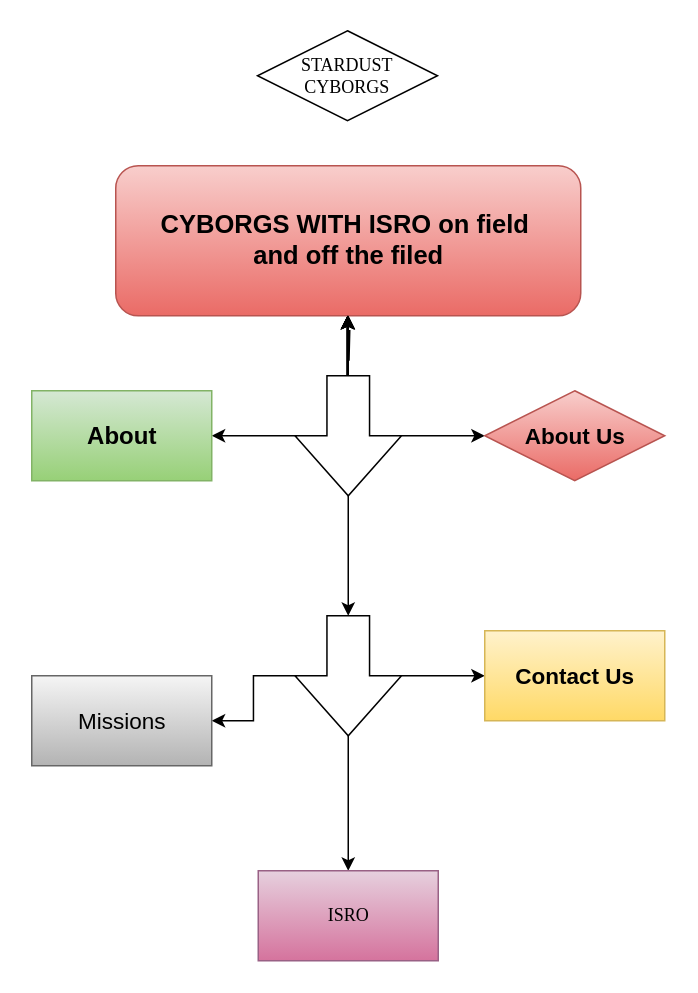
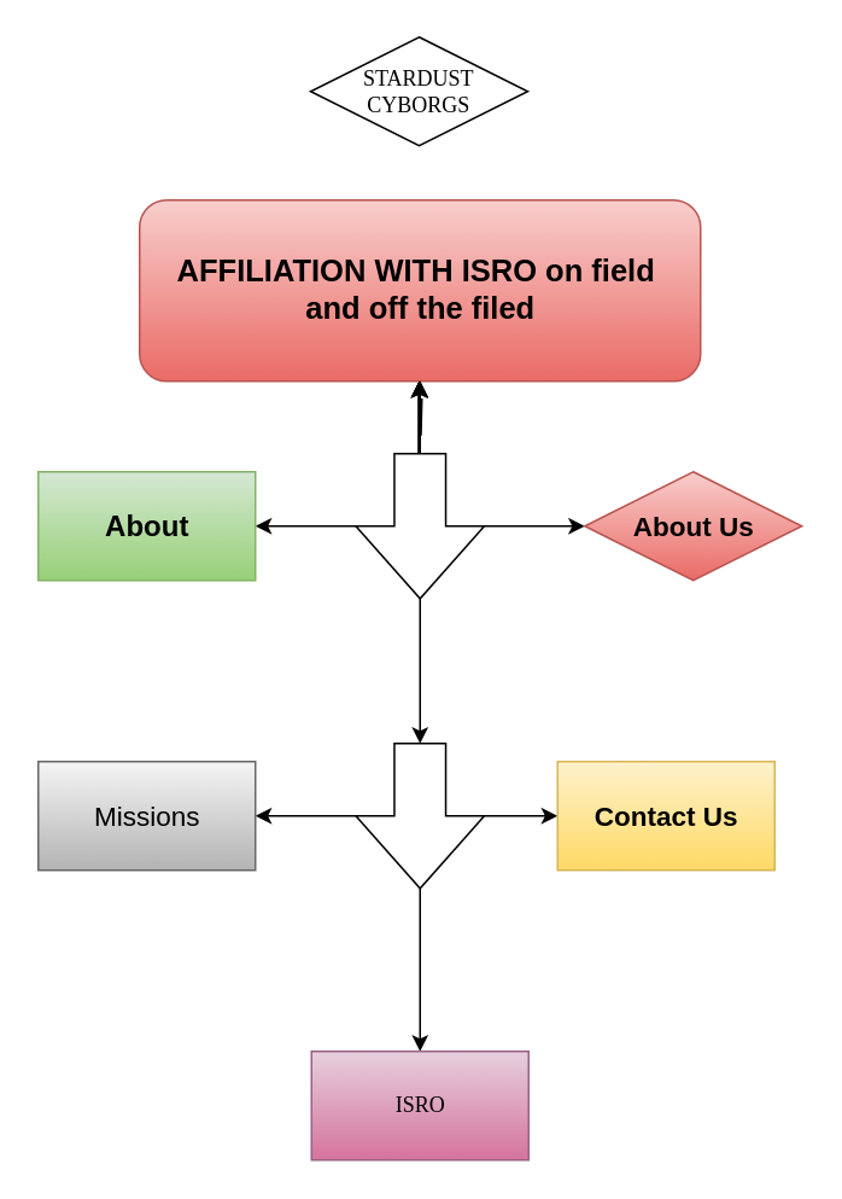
  <mxCell id="0" />
  <mxCell id="1" parent="0" />
  <mxCell id="2" value="&lt;font face=&quot;Verdana&quot;&gt;STARDUST CYBORGS&lt;/font&gt;" style="rhombus;whiteSpace=wrap;html=1;" vertex="1" parent="1"><mxGeometry x="171" y="20" width="120" height="60" as="geometry" /></mxCell>
- <mxCell id="3" value="&lt;b&gt;&lt;font style=&quot;font-size: 17px;&quot;&gt;CYBORGS WITH ISRO on field&amp;nbsp;&lt;/font&gt;&lt;/b&gt;&lt;div&gt;&lt;b&gt;&lt;font style=&quot;font-size: 17px;&quot;&gt;and off the filed&lt;/font&gt;&lt;/b&gt;&lt;/div&gt;" style="whiteSpace=wrap;html=1;rounded=1;fillColor=#f8cecc;strokeColor=#b85450;gradientColor=#ea6b66;" vertex="1" parent="1"><mxGeometry x="76.5" y="110" width="310" height="100" as="geometry" /></mxCell>
+ <mxCell id="3" value="&lt;b&gt;&lt;font style=&quot;font-size: 17px;&quot;&gt;AFFILIATION WITH ISRO on field&amp;nbsp;&lt;/font&gt;&lt;/b&gt;&lt;div&gt;&lt;b&gt;&lt;font style=&quot;font-size: 17px;&quot;&gt;and off the filed&lt;/font&gt;&lt;/b&gt;&lt;/div&gt;" style="whiteSpace=wrap;html=1;rounded=1;fillColor=#f8cecc;strokeColor=#b85450;gradientColor=#ea6b66;" vertex="1" parent="1"><mxGeometry x="76.5" y="110" width="310" height="100" as="geometry" /></mxCell>
  <mxCell id="4" value="" style="edgeStyle=orthogonalEdgeStyle;rounded=0;orthogonalLoop=1;jettySize=auto;html=1;" edge="1" parent="1" target="3"><mxGeometry relative="1" as="geometry"><mxPoint x="232" y="240" as="sourcePoint" /></mxGeometry></mxCell>
  <mxCell id="5" value="" style="edgeStyle=orthogonalEdgeStyle;rounded=0;orthogonalLoop=1;jettySize=auto;html=1;" edge="1" parent="1" target="3"><mxGeometry relative="1" as="geometry"><mxPoint x="231" y="250" as="sourcePoint" /></mxGeometry></mxCell>
  <mxCell id="6" value="" style="edgeStyle=orthogonalEdgeStyle;rounded=0;orthogonalLoop=1;jettySize=auto;html=1;" edge="1" parent="1" target="3"><mxGeometry relative="1" as="geometry"><mxPoint x="231" y="250" as="sourcePoint" /></mxGeometry></mxCell>
  <mxCell id="7" value="" style="edgeStyle=orthogonalEdgeStyle;rounded=0;orthogonalLoop=1;jettySize=auto;html=1;" edge="1" parent="1" target="3"><mxGeometry relative="1" as="geometry"><mxPoint x="231" y="250" as="sourcePoint" /></mxGeometry></mxCell>
  <mxCell id="8" value="" style="edgeStyle=orthogonalEdgeStyle;rounded=0;orthogonalLoop=1;jettySize=auto;html=1;" edge="1" parent="1" target="3"><mxGeometry relative="1" as="geometry"><mxPoint x="231" y="250" as="sourcePoint" /></mxGeometry></mxCell>
  <mxCell id="9" value="" style="edgeStyle=orthogonalEdgeStyle;rounded=0;orthogonalLoop=1;jettySize=auto;html=1;" edge="1" parent="1" target="3"><mxGeometry relative="1" as="geometry"><mxPoint x="231" y="250" as="sourcePoint" /></mxGeometry></mxCell>
  <mxCell id="10" value="" style="edgeStyle=orthogonalEdgeStyle;rounded=0;orthogonalLoop=1;jettySize=auto;html=1;" edge="1" parent="1" target="3"><mxGeometry relative="1" as="geometry"><mxPoint x="231" y="250" as="sourcePoint" /></mxGeometry></mxCell>
  <mxCell id="11" value="" style="edgeStyle=orthogonalEdgeStyle;rounded=0;orthogonalLoop=1;jettySize=auto;html=1;" edge="1" parent="1" source="16" target="3"><mxGeometry relative="1" as="geometry" /></mxCell>
  <mxCell id="12" value="" style="edgeStyle=orthogonalEdgeStyle;rounded=0;orthogonalLoop=1;jettySize=auto;html=1;" edge="1" parent="1" source="16" target="3"><mxGeometry relative="1" as="geometry" /></mxCell>
  <mxCell id="13" value="" style="edgeStyle=orthogonalEdgeStyle;rounded=0;orthogonalLoop=1;jettySize=auto;html=1;" edge="1" parent="1" source="16" target="17"><mxGeometry relative="1" as="geometry" /></mxCell>
  <mxCell id="14" value="" style="edgeStyle=orthogonalEdgeStyle;rounded=0;orthogonalLoop=1;jettySize=auto;html=1;" edge="1" parent="1" source="16" target="18"><mxGeometry relative="1" as="geometry" /></mxCell>
  <mxCell id="15" value="" style="edgeStyle=orthogonalEdgeStyle;rounded=0;orthogonalLoop=1;jettySize=auto;html=1;" edge="1" parent="1" source="16" target="22"><mxGeometry relative="1" as="geometry" /></mxCell>
  <mxCell id="16" value="" style="html=1;shadow=0;dashed=0;align=center;verticalAlign=middle;shape=mxgraph.arrows2.arrow;dy=0.6;dx=40;direction=south;notch=0;" vertex="1" parent="1"><mxGeometry x="196" y="250" width="71" height="80" as="geometry" /></mxCell>
  <mxCell id="17" value="About" style="whiteSpace=wrap;html=1;shadow=0;dashed=0;fillColor=#d5e8d4;strokeColor=#82b366;fontStyle=1;fontSize=16;gradientColor=#97d077;" vertex="1" parent="1"><mxGeometry x="20.5" y="260" width="120" height="60" as="geometry" /></mxCell>
  <mxCell id="18" value="About Us" style="rhombus;whiteSpace=wrap;html=1;shadow=0;dashed=0;fillColor=#f8cecc;strokeColor=#b85450;fontStyle=1;fontSize=15;gradientColor=#ea6b66;" vertex="1" parent="1"><mxGeometry x="322.5" y="260" width="120" height="60" as="geometry" /></mxCell>
  <mxCell id="19" value="" style="edgeStyle=orthogonalEdgeStyle;rounded=0;orthogonalLoop=1;jettySize=auto;html=1;" edge="1" parent="1" source="22" target="23"><mxGeometry relative="1" as="geometry" /></mxCell>
  <mxCell id="20" value="" style="edgeStyle=orthogonalEdgeStyle;rounded=0;orthogonalLoop=1;jettySize=auto;html=1;" edge="1" parent="1" source="22" target="24"><mxGeometry relative="1" as="geometry" /></mxCell>
  <mxCell id="21" value="" style="edgeStyle=orthogonalEdgeStyle;rounded=0;orthogonalLoop=1;jettySize=auto;html=1;" edge="1" parent="1" source="22" target="25"><mxGeometry relative="1" as="geometry" /></mxCell>
  <mxCell id="22" value="" style="html=1;shadow=0;dashed=0;align=center;verticalAlign=middle;shape=mxgraph.arrows2.arrow;dy=0.6;dx=40;direction=south;notch=0;" vertex="1" parent="1"><mxGeometry x="196" y="410" width="71" height="80" as="geometry" /></mxCell>
- <mxCell id="23" value="Missions" style="whiteSpace=wrap;html=1;shadow=0;dashed=0;fontSize=15;fillColor=#f5f5f5;gradientColor=#b3b3b3;strokeColor=#666666;" vertex="1" parent="1"><mxGeometry x="20.5" y="450" width="120" height="60" as="geometry" /></mxCell>
- <mxCell id="24" value="Contact Us" style="whiteSpace=wrap;html=1;shadow=0;dashed=0;fontStyle=1;fontSize=15;fillColor=#fff2cc;strokeColor=#d6b656;gradientColor=#ffd966;" vertex="1" parent="1"><mxGeometry x="322.5" y="420" width="120" height="60" as="geometry" /></mxCell>
+ <mxCell id="23" value="Missions" style="whiteSpace=wrap;html=1;shadow=0;dashed=0;fontSize=15;fillColor=#f5f5f5;gradientColor=#b3b3b3;strokeColor=#666666;" vertex="1" parent="1"><mxGeometry x="20.5" y="420" width="120" height="60" as="geometry" /></mxCell>
+ <mxCell id="24" value="Contact Us" style="whiteSpace=wrap;html=1;shadow=0;dashed=0;fontStyle=1;fontSize=15;fillColor=#fff2cc;strokeColor=#d6b656;gradientColor=#ffd966;" vertex="1" parent="1"><mxGeometry x="307.5" y="420" width="120" height="60" as="geometry" /></mxCell>
  <mxCell id="25" value="ISRO" style="whiteSpace=wrap;html=1;shadow=0;dashed=0;fillColor=#e6d0de;gradientColor=#d5739d;strokeColor=#996185;fontFamily=Verdana;" vertex="1" parent="1"><mxGeometry x="171.5" y="580" width="120" height="60" as="geometry" /></mxCell>
